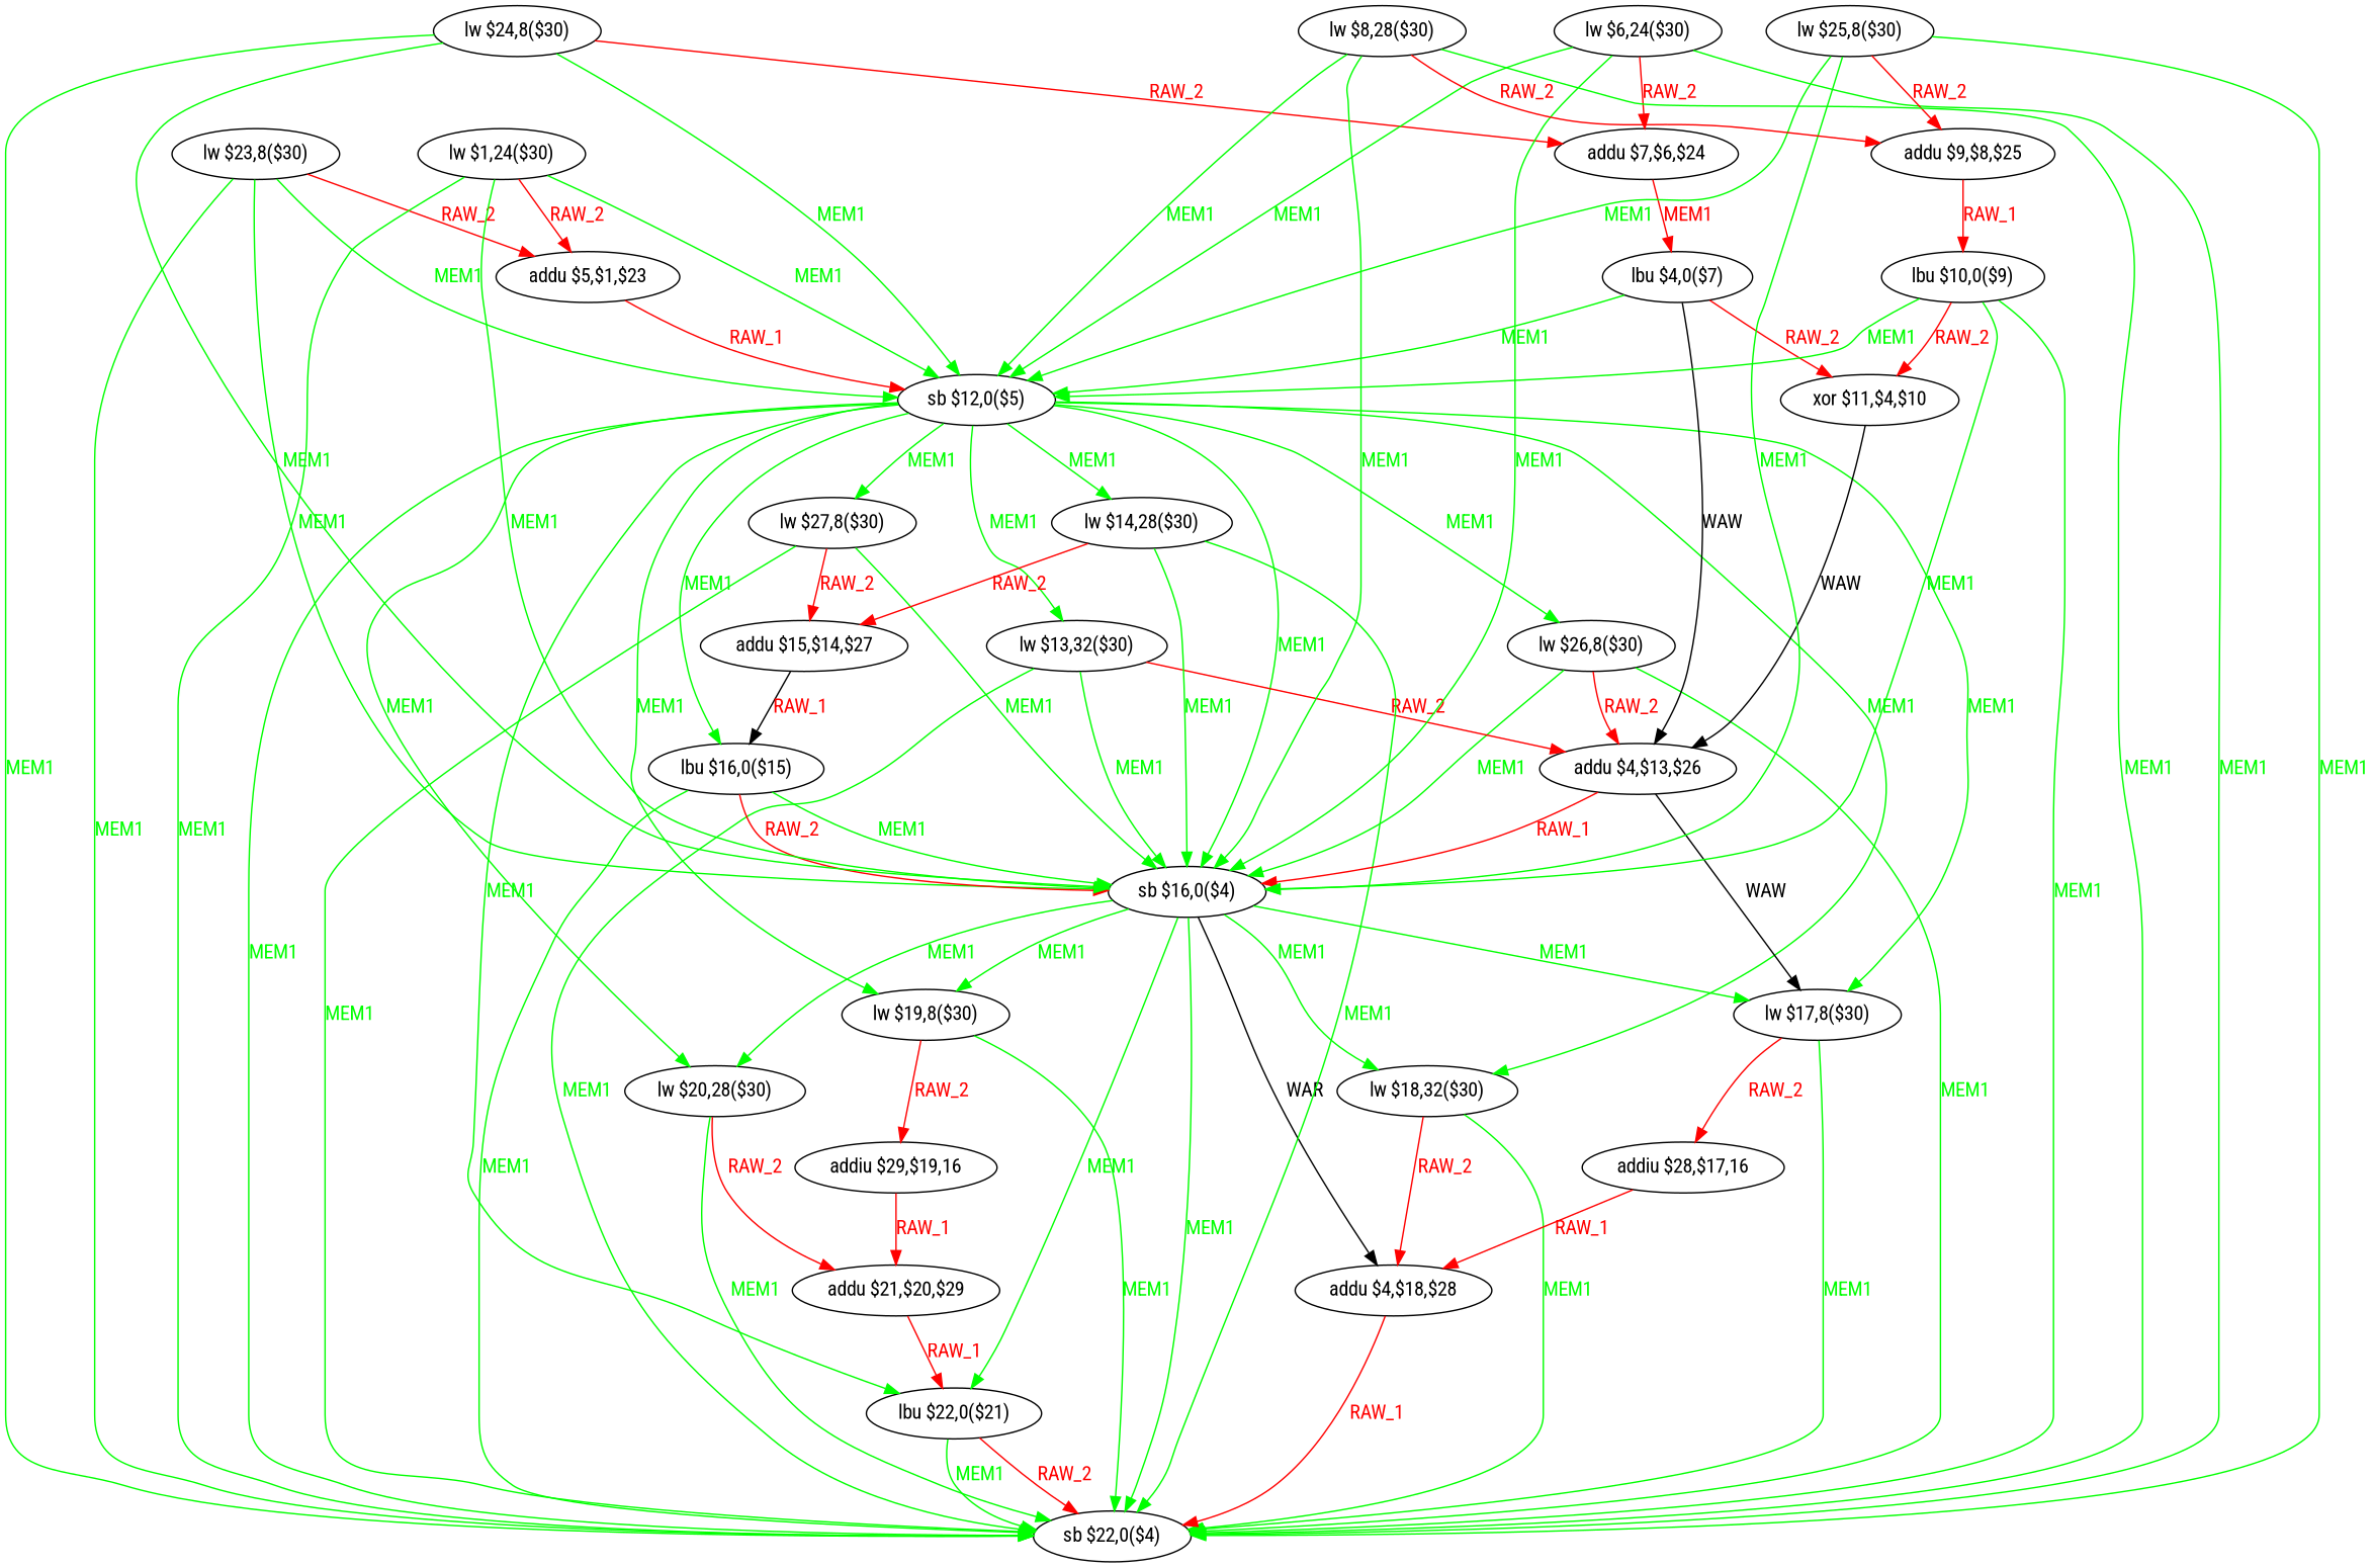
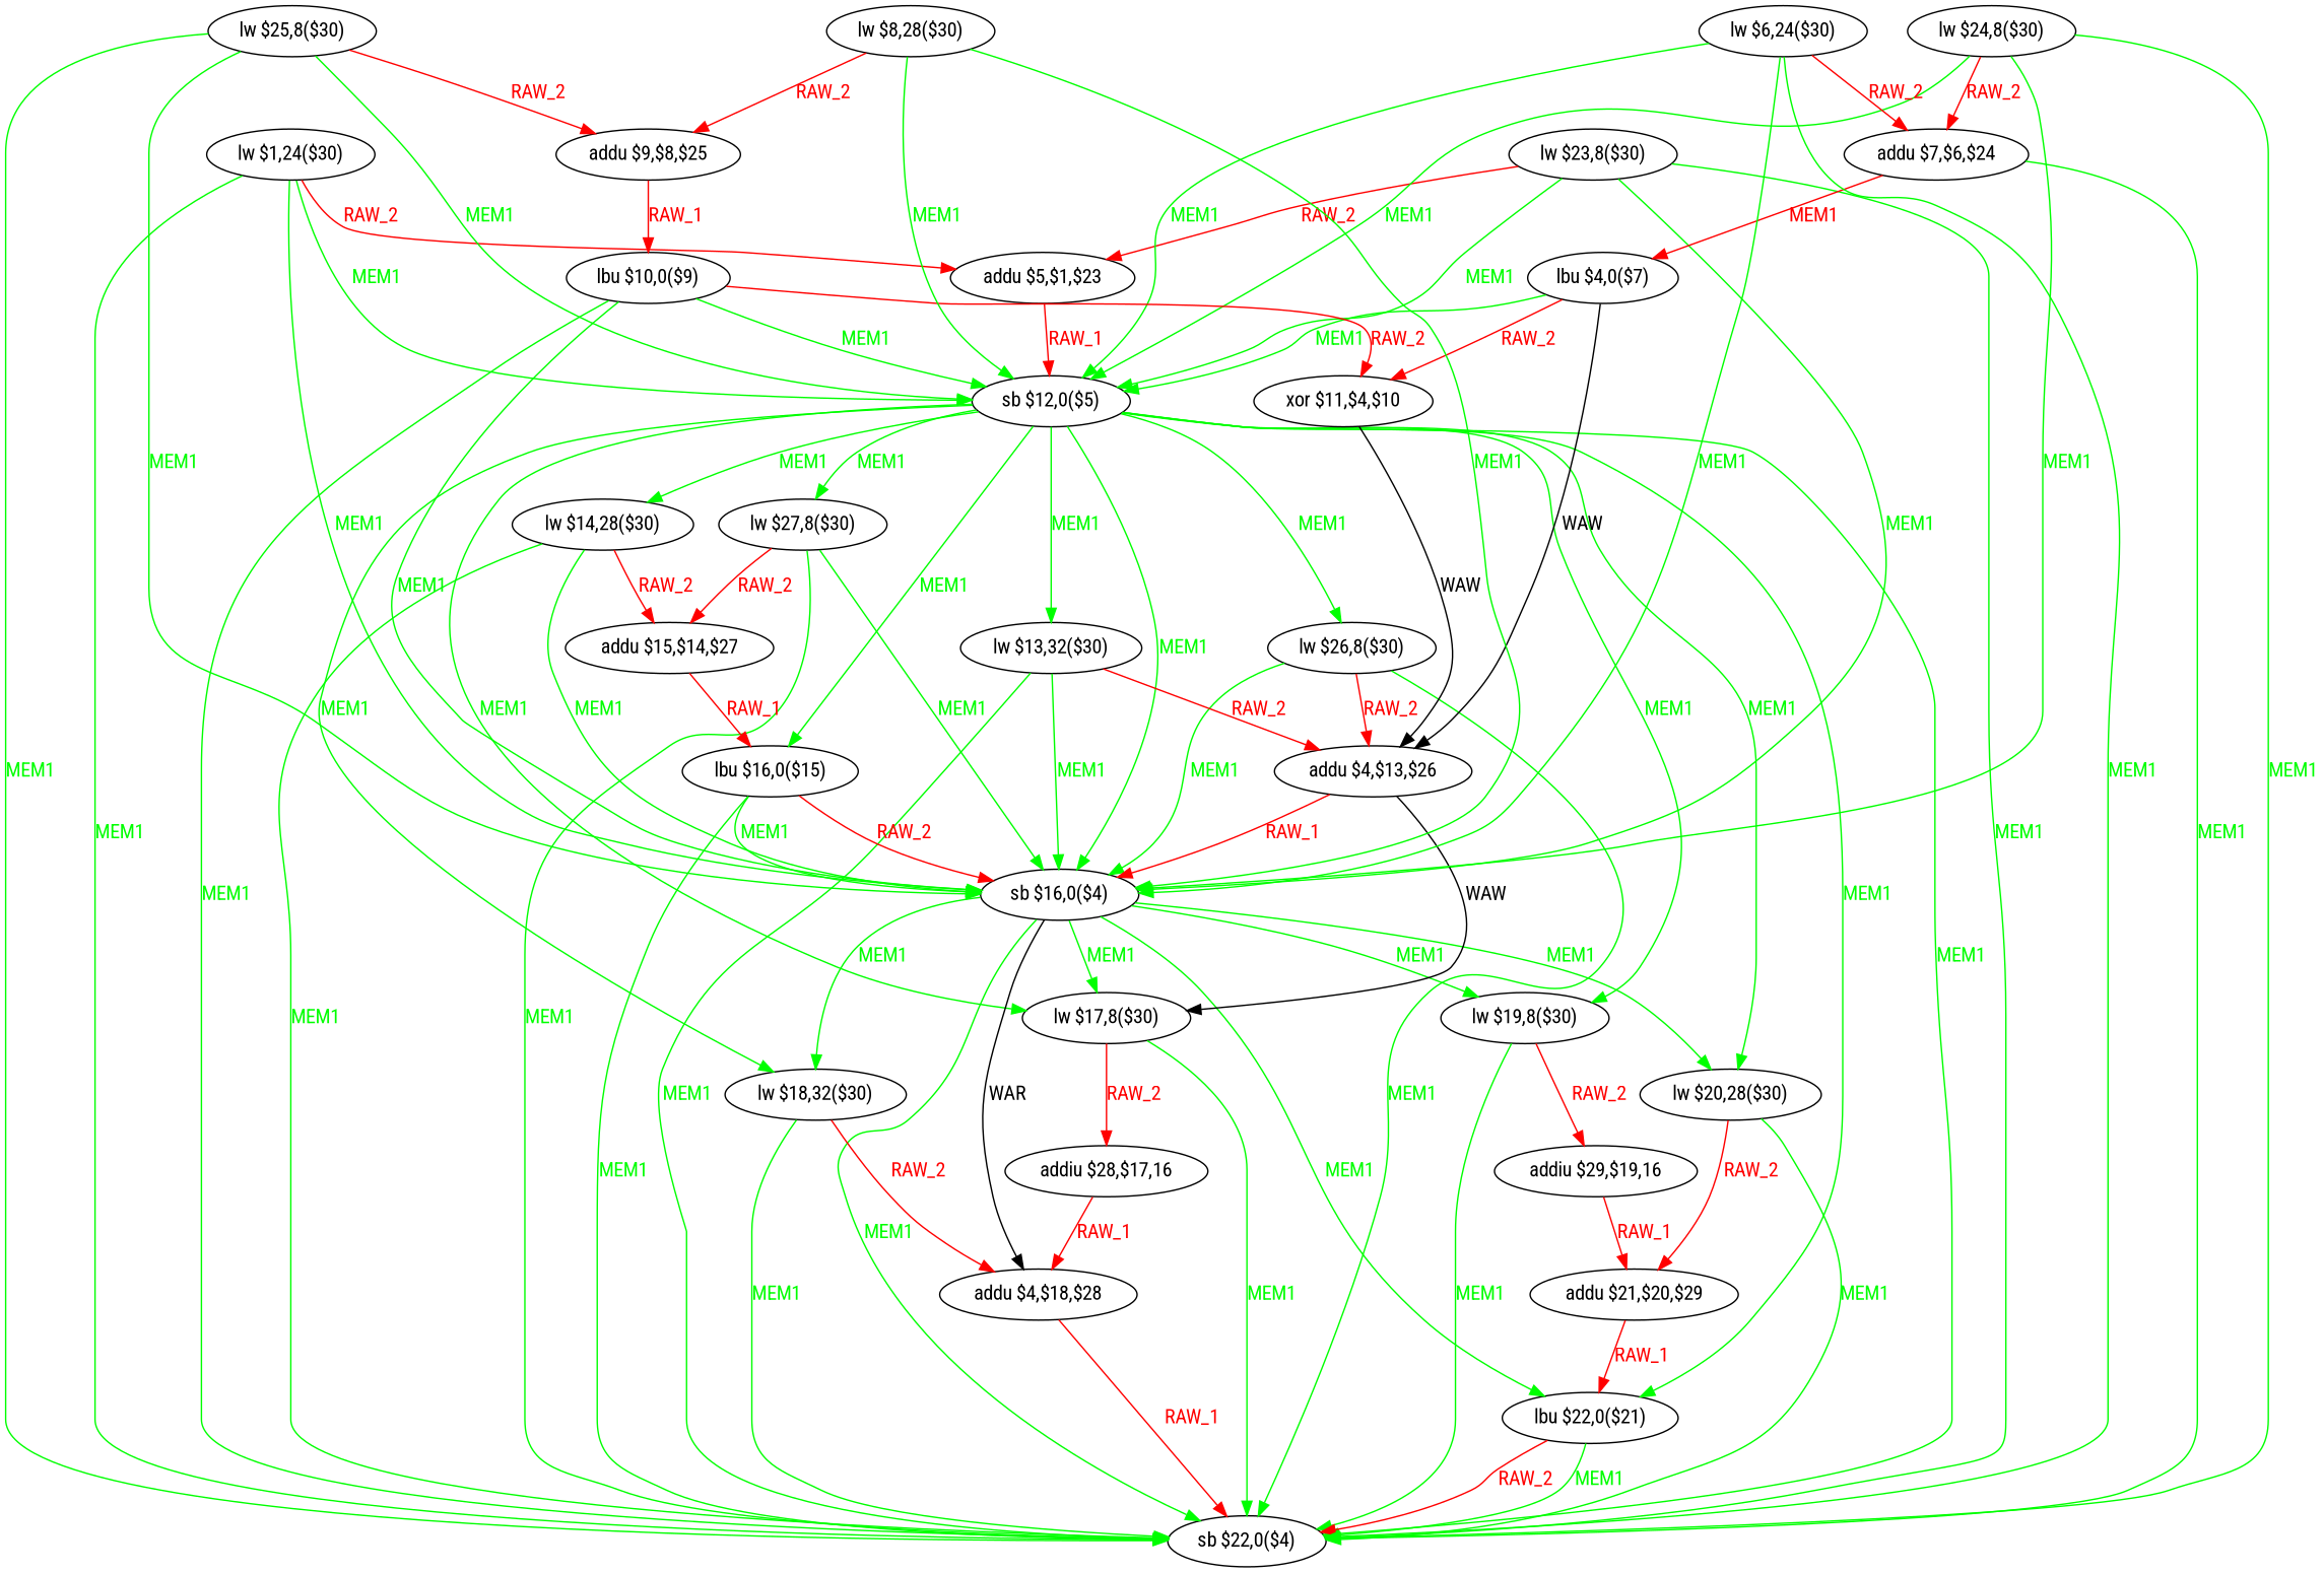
  digraph {
    fontname="Roboto Condensed"
    node [fontname="Roboto Condensed" shape=ellipse]
    edge [color=green fontcolor=green fontname="Roboto Condensed"]
    n1 [label="lw $23,8($30)"]
    n2 [label="addu $5,$1,$23"]
    n3 [label="sb $12,0($5)"]
    n4 [label="sb $16,0($4)"]
    n5 [label="sb $22,0($4)"]
    n6 [label="lw $26,8($30)"]
    n7 [label="lw $13,32($30)"]
    n8 [label="lw $27,8($30)"]
    n9 [label="lw $14,28($30)"]
    n10 [label="lbu $16,0($15)"]
    n11 [label="lw $17,8($30)"]
    n12 [label="lw $18,32($30)"]
    n13 [label="lw $19,8($30)"]
    n14 [label="lw $20,28($30)"]
    n15 [label="lbu $22,0($21)"]
    n16 [label="addu $4,$18,$28"]
    n17 [label="addu $4,$13,$26"]
    n18 [label="addu $15,$14,$27"]
    n19 [label="addiu $28,$17,16"]
    n20 [label="addiu $29,$19,16"]
    n21 [label="addu $21,$20,$29"]
    n22 [label="lw $1,24($30)"]
    n23 [label="lw $24,8($30)"]
    n24 [label="addu $7,$6,$24"]
    n25 [label="lbu $4,0($7)"]
    n26 [label="xor $11,$4,$10"]
    n27 [label="lw $6,24($30)"]
    n28 [label="lw $25,8($30)"]
    n29 [label="addu $9,$8,$25"]
    n30 [label="lbu $10,0($9)"]
    n31 [label="lw $8,28($30)"]
    n1 -> n2 [color=red fontcolor=red label=RAW_2]
    n1 -> n3 [label=MEM1]
    n1 -> n4 [label=MEM1]
    n1 -> n5 [label=MEM1]
    n2 -> n3 [color=red fontcolor=red label=RAW_1]
    n3 -> n4 [label=MEM1]
    n3 -> n5 [label=MEM1]
    n3 -> n6 [label=MEM1]
    n3 -> n7 [label=MEM1]
    n3 -> n8 [label=MEM1]
    n3 -> n9 [label=MEM1]
    n3 -> n10 [label=MEM1]
    n3 -> n11 [label=MEM1]
    n3 -> n12 [label=MEM1]
    n3 -> n13 [label=MEM1]
    n3 -> n14 [label=MEM1]
    n3 -> n15 [label=MEM1]
    n4 -> n5 [label=MEM1]
    n4 -> n11 [label=MEM1]
    n4 -> n12 [label=MEM1]
    n4 -> n13 [label=MEM1]
    n4 -> n14 [label=MEM1]
    n4 -> n15 [label=MEM1]
    n4 -> n16 [label=WAR color="" fontcolor=""]
    n6 -> n4 [label=MEM1]
    n6 -> n5 [label=MEM1]
    n6 -> n17 [color=red fontcolor=red label=RAW_2]
    n7 -> n4 [label=MEM1]
    n7 -> n5 [label=MEM1]
    n7 -> n17 [color=red fontcolor=red label=RAW_2]
    n8 -> n4 [label=MEM1]
    n8 -> n5 [label=MEM1]
    n8 -> n18 [color=red fontcolor=red label=RAW_2]
    n9 -> n4 [label=MEM1]
    n9 -> n5 [label=MEM1]
    n9 -> n18 [color=red fontcolor=red label=RAW_2]
    n10 -> n4 [label=MEM1]
    n10 -> n4 [color=red fontcolor=red label=RAW_2]
    n10 -> n5 [label=MEM1]
    n11 -> n5 [label=MEM1]
    n11 -> n19 [color=red fontcolor=red label=RAW_2]
    n12 -> n5 [label=MEM1]
    n12 -> n16 [color=red fontcolor=red label=RAW_2]
    n13 -> n5 [label=MEM1]
    n13 -> n20 [color=red fontcolor=red label=RAW_2]
    n14 -> n5 [label=MEM1]
    n14 -> n21 [color=red fontcolor=red label=RAW_2]
    n15 -> n5 [label=MEM1]
    n15 -> n5 [color=red fontcolor=red label=RAW_2]
    n16 -> n5 [color=red fontcolor=red label=RAW_1]
    n17 -> n4 [color=red fontcolor=red label=RAW_1]
    n17 -> n11 [label=WAW color="" fontcolor=""]
-   n18 -> n10 [color=black fontcolor=red label=RAW_1]
+   n18 -> n10 [color=red fontcolor=red label=RAW_1]
    n19 -> n16 [color=red fontcolor=red label=RAW_1]
    n20 -> n21 [color=red fontcolor=red label=RAW_1]
    n21 -> n15 [color=red fontcolor=red label=RAW_1]
    n22 -> n2 [color=red fontcolor=red label=RAW_2]
    n22 -> n3 [label=MEM1]
    n22 -> n4 [label=MEM1]
    n22 -> n5 [label=MEM1]
    n23 -> n3 [label=MEM1]
    n23 -> n4 [label=MEM1]
    n23 -> n5 [label=MEM1]
    n23 -> n24 [color=red fontcolor=red label=RAW_2]
    n24 -> n25 [color=red fontcolor=red label=MEM1]
    n25 -> n3 [label=MEM1]
    n25 -> n17 [label=WAW color="" fontcolor=""]
    n25 -> n26 [color=red fontcolor=red label=RAW_2]
    n26 -> n17 [label=WAW color="" fontcolor=""]
    n27 -> n3 [label=MEM1]
    n27 -> n4 [label=MEM1]
    n27 -> n5 [label=MEM1]
    n27 -> n24 [color=red fontcolor=red label=RAW_2]
    n28 -> n3 [label=MEM1]
    n28 -> n4 [label=MEM1]
    n28 -> n5 [label=MEM1]
    n28 -> n29 [color=red fontcolor=red label=RAW_2]
    n29 -> n30 [color=red fontcolor=red label=RAW_1]
    n30 -> n3 [label=MEM1]
    n30 -> n4 [label=MEM1]
    n30 -> n5 [label=MEM1]
    n30 -> n26 [color=red fontcolor=red label=RAW_2]
    n31 -> n3 [label=MEM1]
    n31 -> n4 [label=MEM1]
-   n31 -> n5 [label=MEM1]
+   n24 -> n5 [label=MEM1]
    n31 -> n29 [color=red fontcolor=red label=RAW_2]
  }
